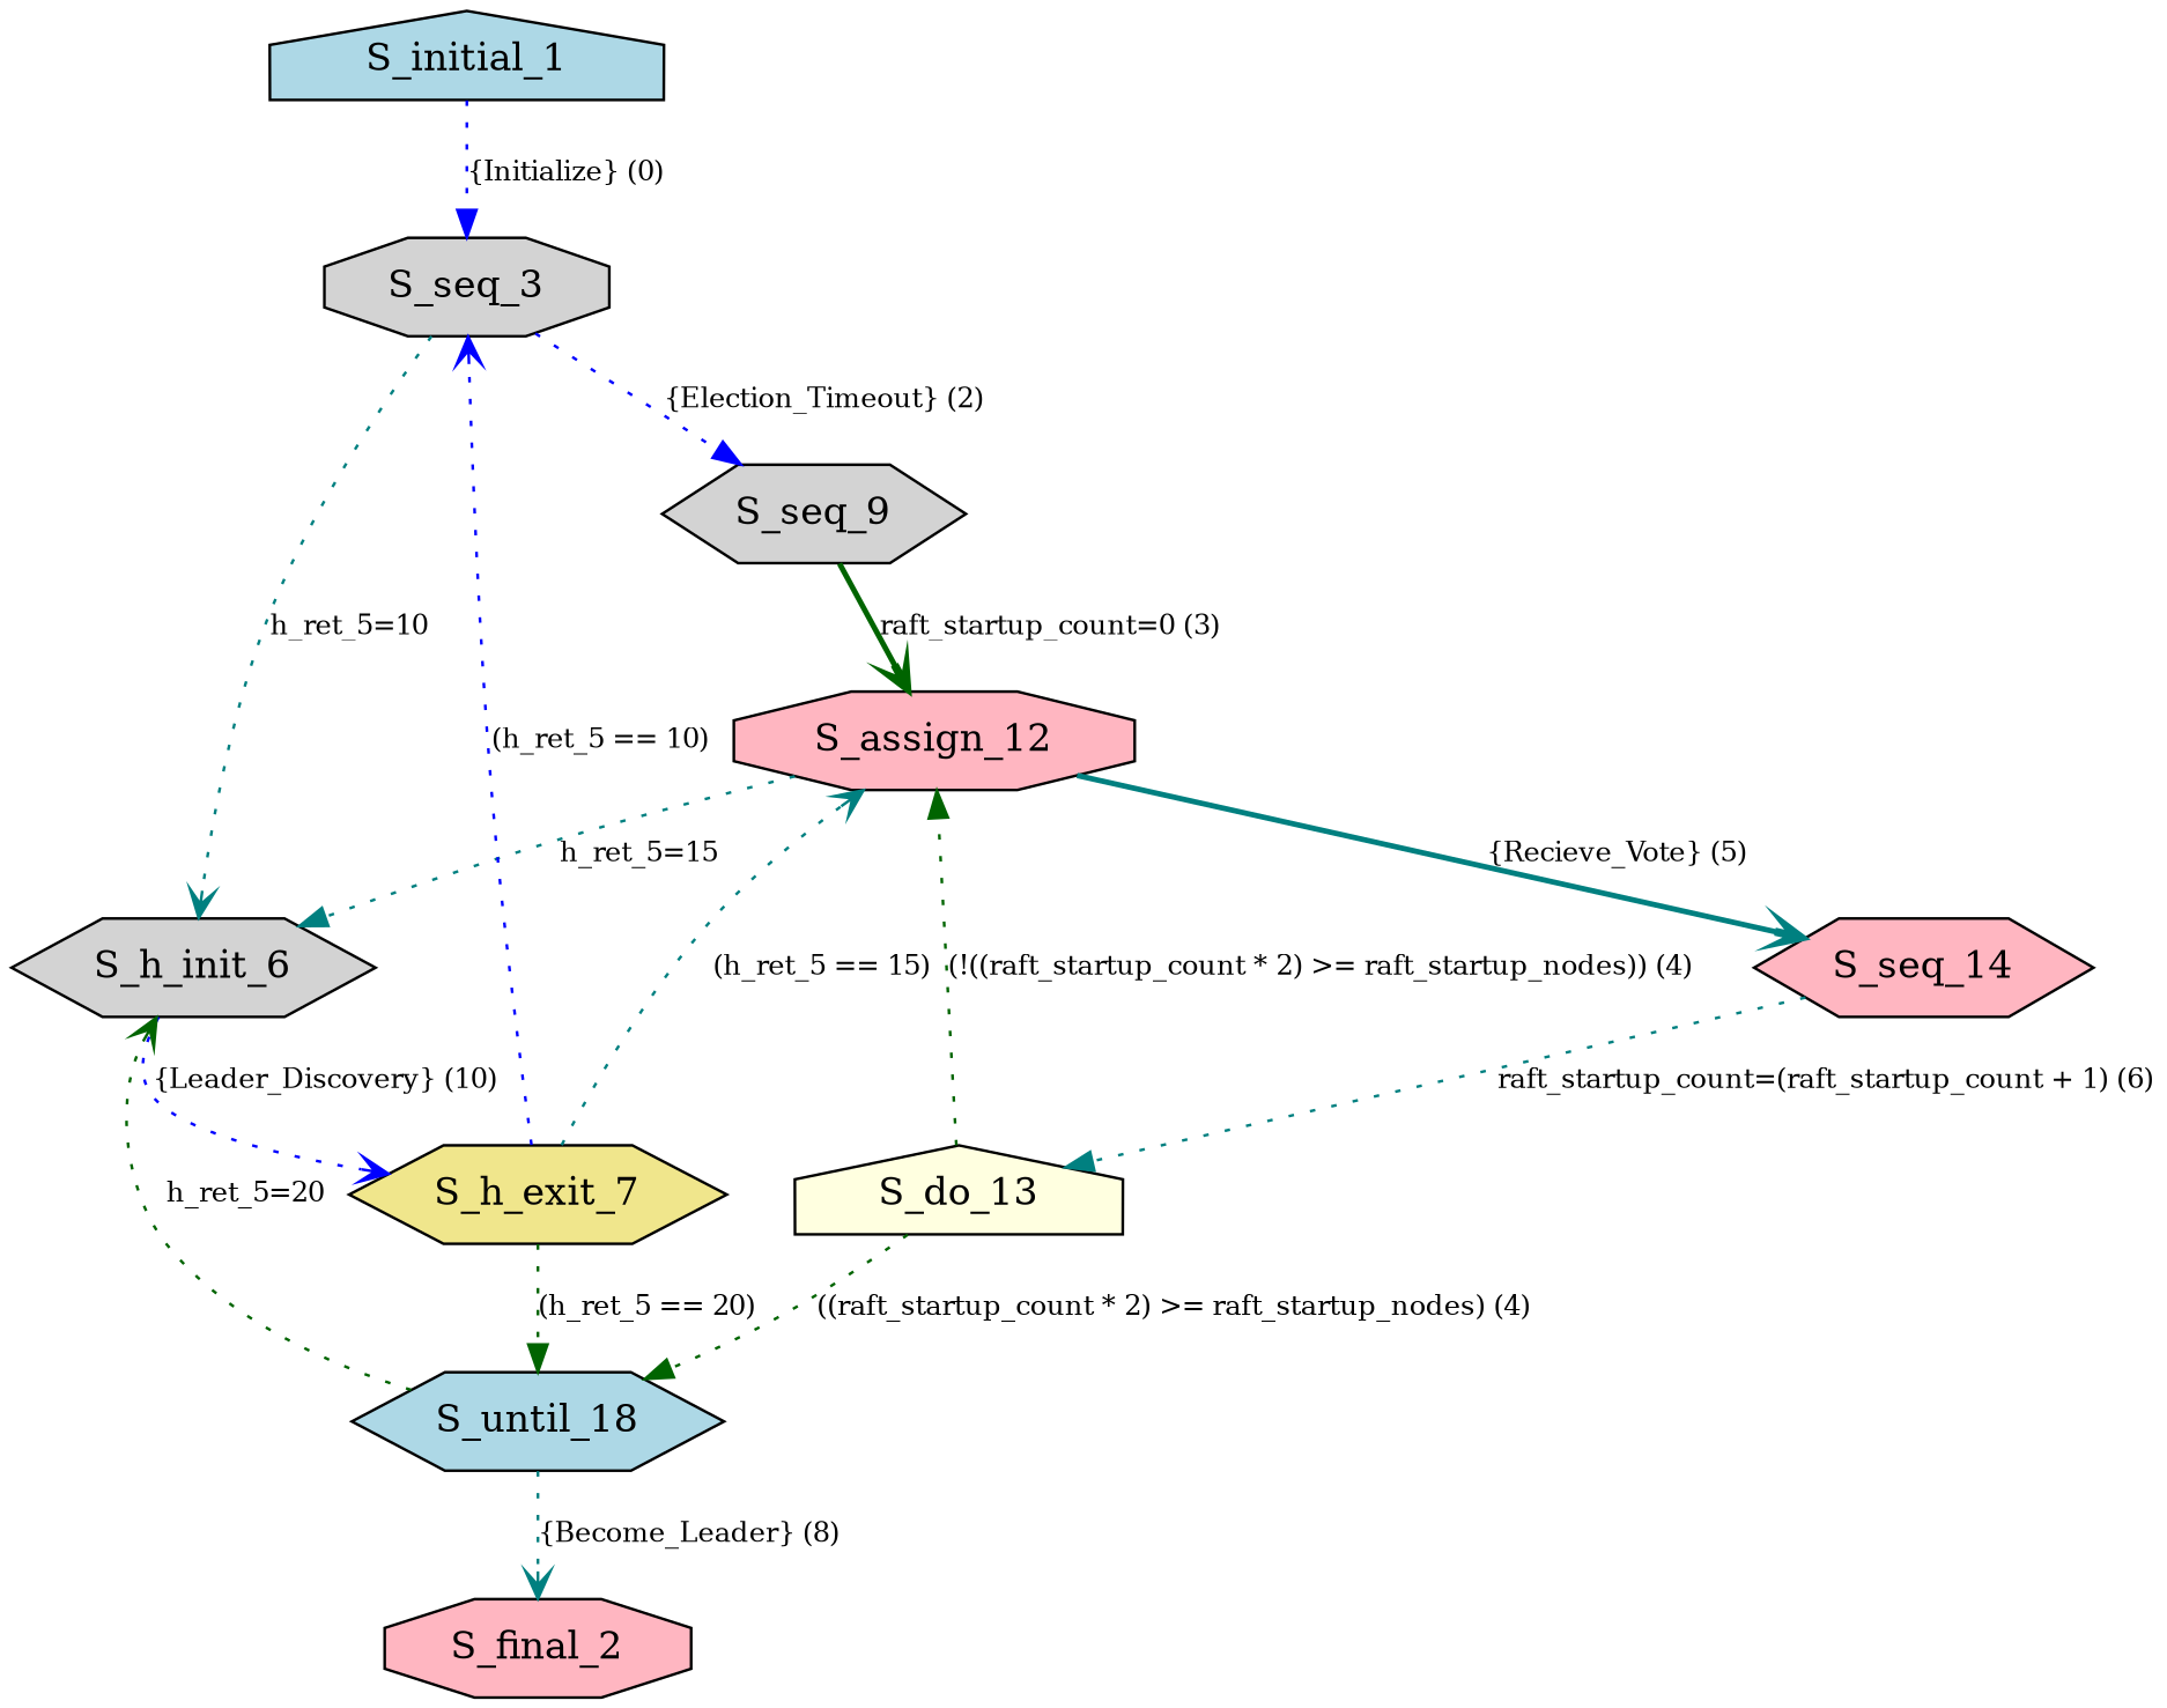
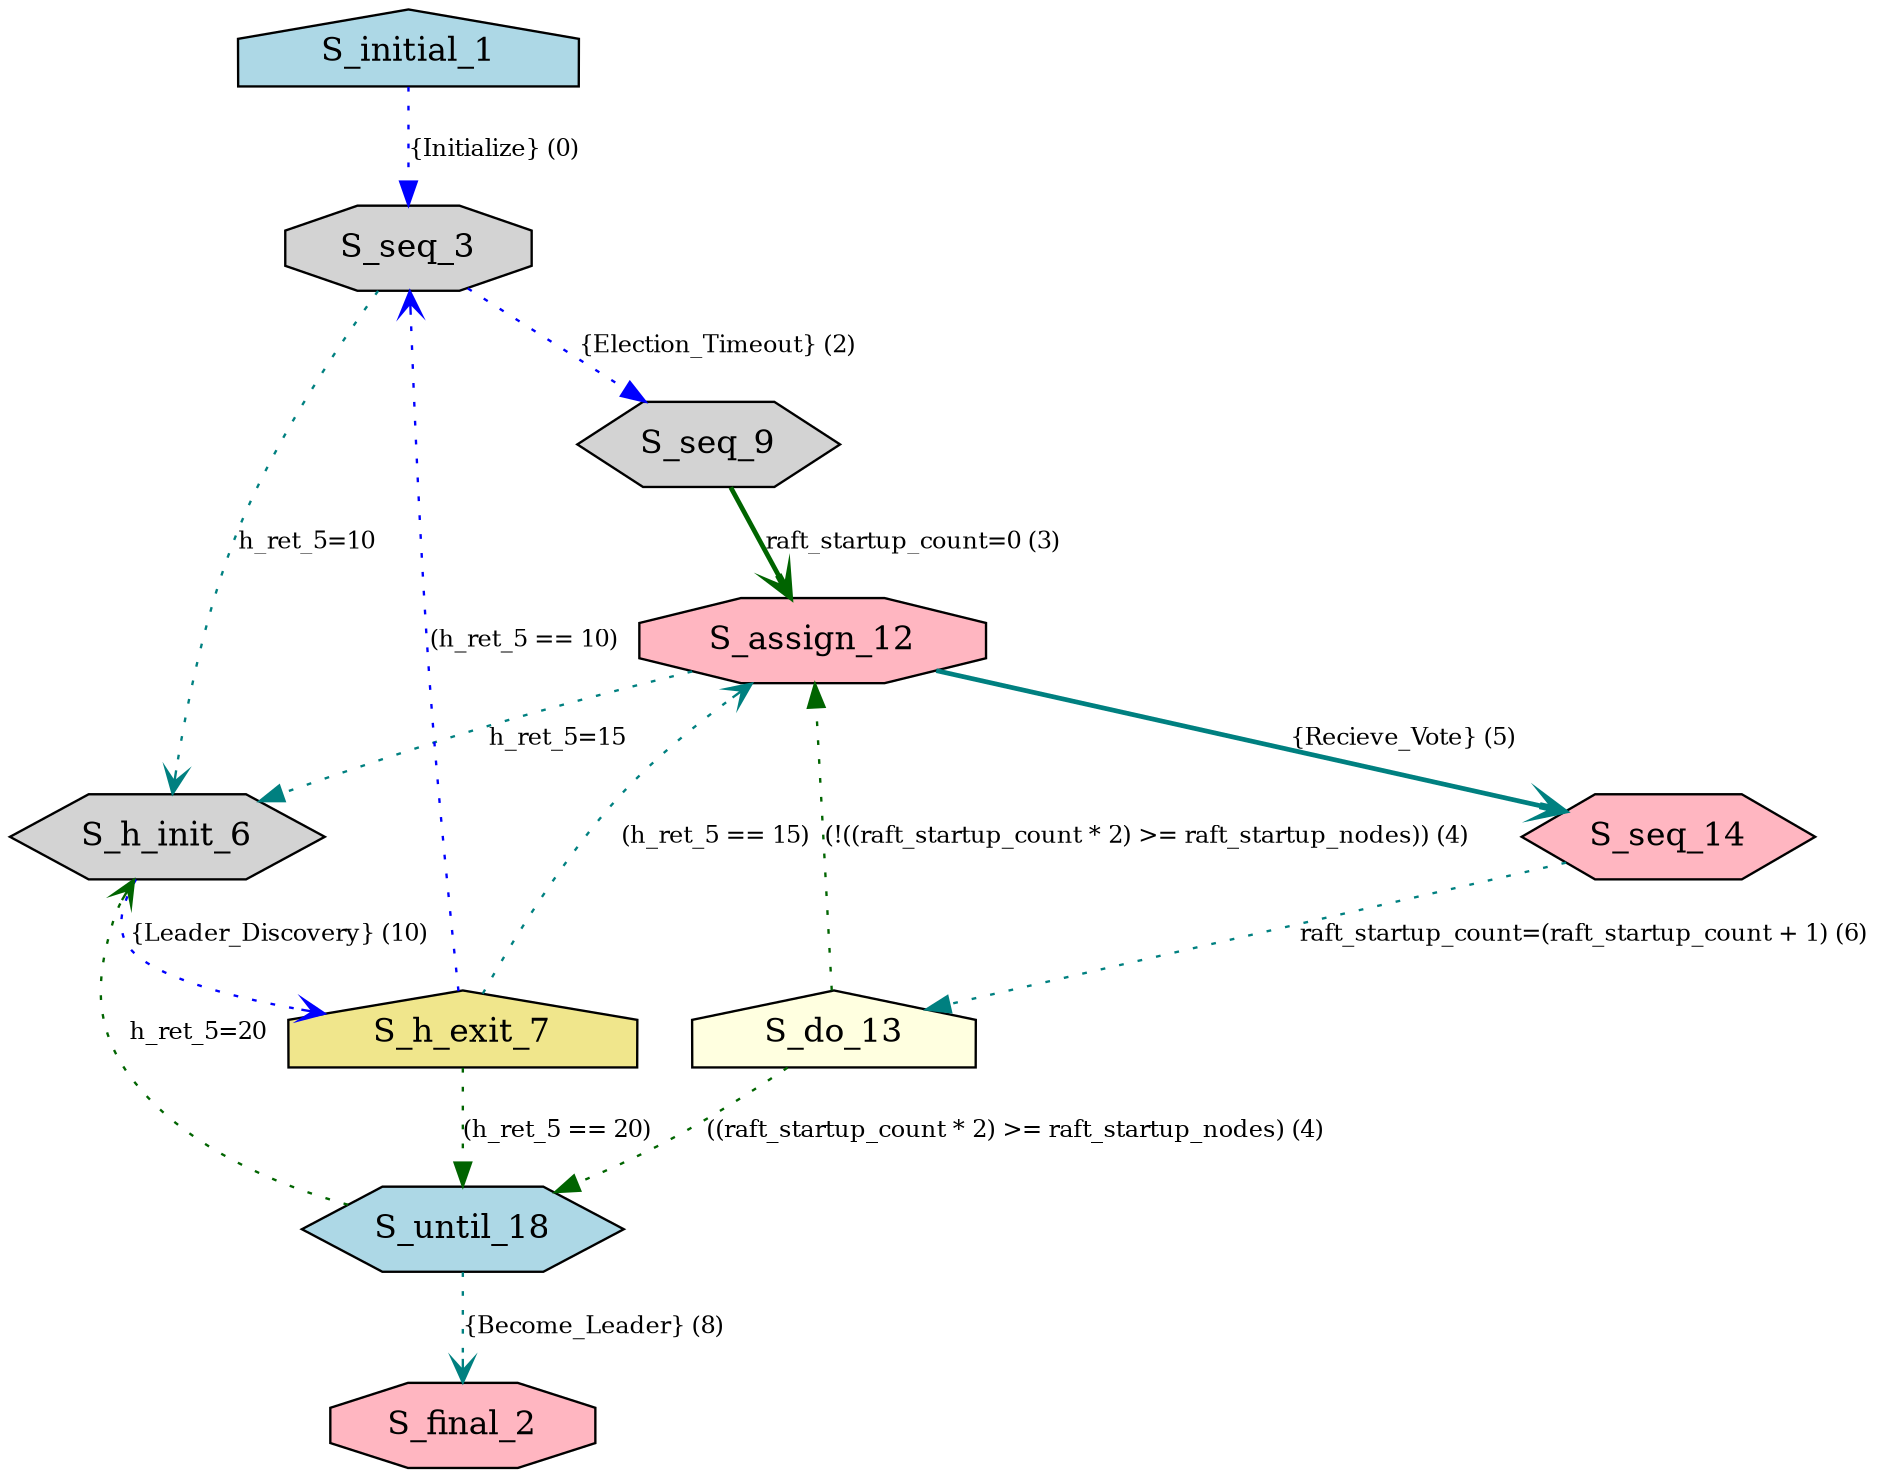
  digraph {
    node [fillcolor=lightgrey shape=hexagon style=filled]
    edge [arrowhead=vee color=teal fontsize=10 style=dotted]
    S_seq_3 [shape=octagon]
    S_seq_9
    S_h_init_6
    S_assign_12 [fillcolor=lightpink shape=octagon]
-   S_h_exit_7 [fillcolor=khaki]
+   S_h_exit_7 [fillcolor=khaki shape=house]
    S_do_13 [fillcolor=lightyellow shape=house]
    S_until_18 [fillcolor=lightblue]
    S_final_2 [fillcolor=lightpink shape=octagon]
    S_seq_14 [fillcolor=lightpink]
    S_initial_1 [fillcolor=lightblue shape=house]
    subgraph sub_1 {
      S_seq_3
      S_seq_9
      S_h_init_6
      S_assign_12
      S_h_exit_7
      S_do_13
      S_until_18
      S_final_2
      S_seq_14
      S_initial_1
    }
    S_seq_3 -> S_seq_9 [arrowhead=normal color=blue label="{Election_Timeout} (2)"]
    S_seq_3 -> S_h_init_6 [label="h_ret_5=10"]
    S_seq_9 -> S_assign_12 [color=darkgreen label="raft_startup_count=0 (3)" style=bold]
    S_h_init_6 -> S_h_exit_7 [color=blue label="{Leader_Discovery} (10)"]
    S_assign_12 -> S_h_init_6 [arrowhead=normal label="h_ret_5=15"]
    S_assign_12 -> S_seq_14 [label="{Recieve_Vote} (5)" style=bold]
    S_h_exit_7 -> S_seq_3 [color=blue label="(h_ret_5 == 10)"]
    S_h_exit_7 -> S_assign_12 [label="(h_ret_5 == 15)"]
    S_h_exit_7 -> S_until_18 [arrowhead=normal color=darkgreen label="(h_ret_5 == 20)"]
    S_do_13 -> S_assign_12 [arrowhead=normal color=darkgreen label="(!((raft_startup_count * 2) >= raft_startup_nodes)) (4)"]
    S_do_13 -> S_until_18 [arrowhead=normal color=darkgreen label="((raft_startup_count * 2) >= raft_startup_nodes) (4)"]
    S_until_18 -> S_h_init_6 [color=darkgreen label="h_ret_5=20"]
    S_until_18 -> S_final_2 [label="{Become_Leader} (8)"]
    S_seq_14 -> S_do_13 [arrowhead=normal label="raft_startup_count=(raft_startup_count + 1) (6)"]
    S_initial_1 -> S_seq_3 [arrowhead=normal color=blue label="{Initialize} (0)"]
  }
